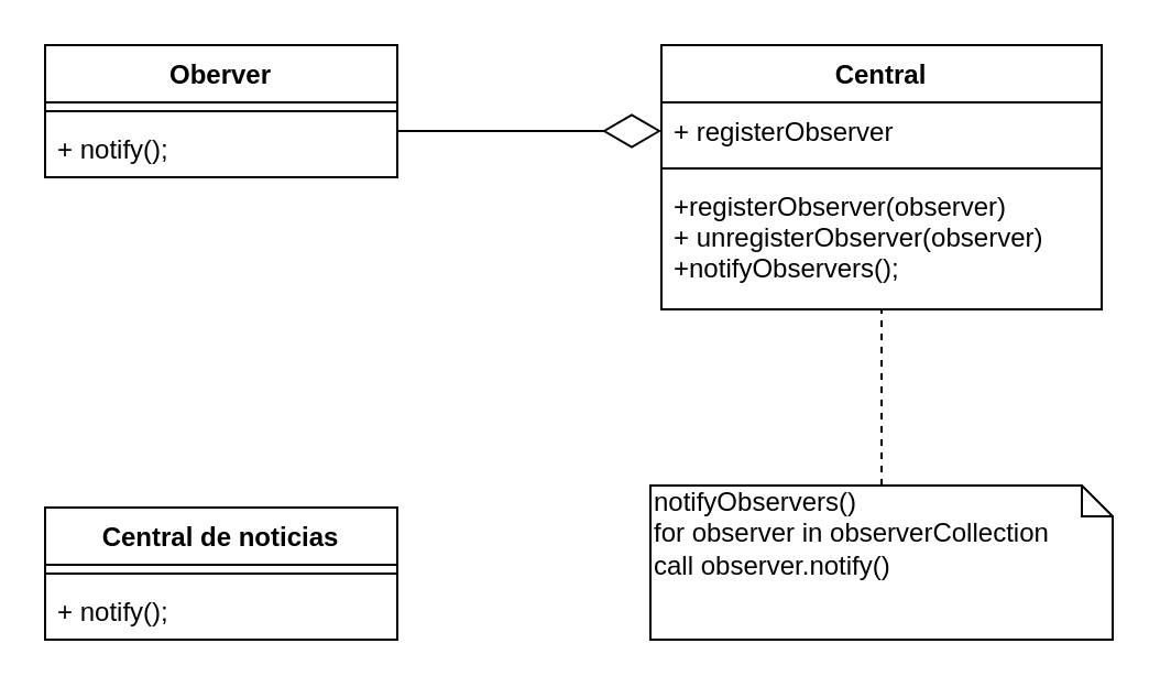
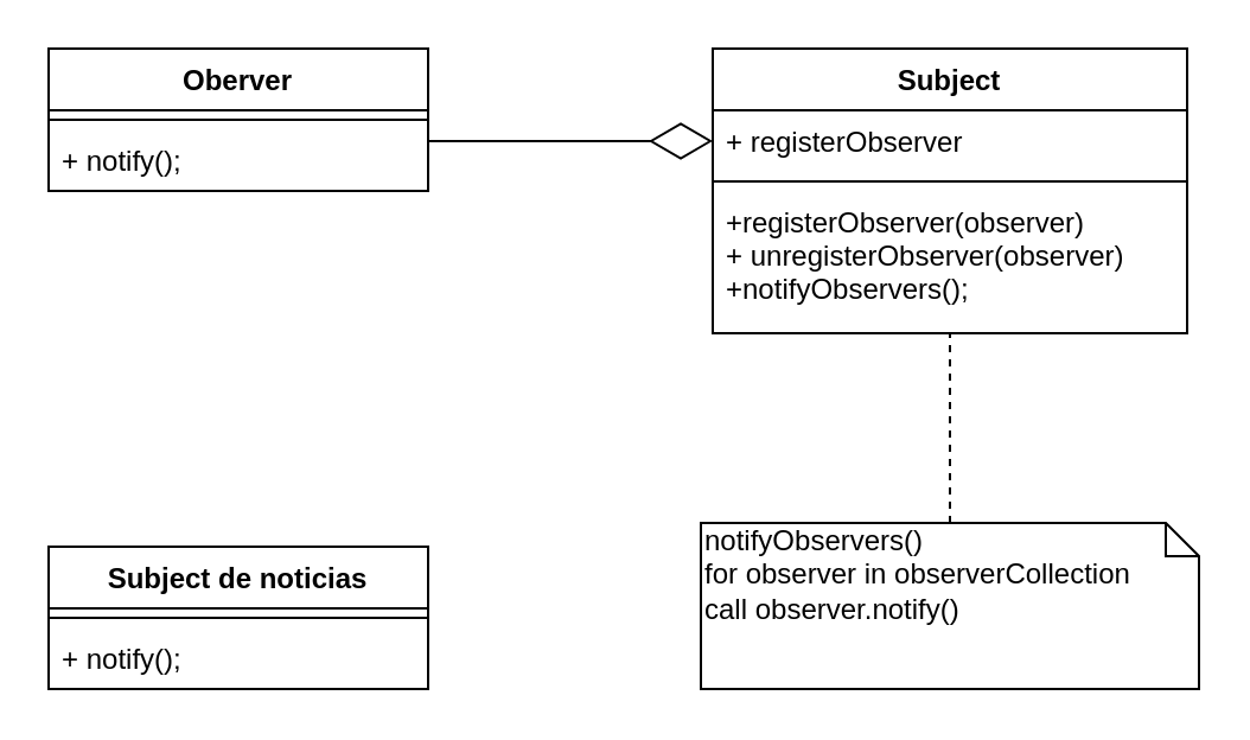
  <mxCell id="0" />
  <mxCell id="1" parent="0" />
- <mxCell id="2" value="Central" style="swimlane;fontStyle=1;align=center;verticalAlign=top;childLayout=stackLayout;horizontal=1;startSize=26;horizontalStack=0;resizeParent=1;resizeParentMax=0;resizeLast=0;collapsible=1;marginBottom=0;" vertex="1" parent="1"><mxGeometry x="300" y="20" width="200" height="120" as="geometry" /></mxCell>
+ <mxCell id="2" value="Subject" style="swimlane;fontStyle=1;align=center;verticalAlign=top;childLayout=stackLayout;horizontal=1;startSize=26;horizontalStack=0;resizeParent=1;resizeParentMax=0;resizeLast=0;collapsible=1;marginBottom=0;" vertex="1" parent="1"><mxGeometry x="300" y="20" width="200" height="120" as="geometry" /></mxCell>
  <mxCell id="3" value="+ registerObserver" style="text;strokeColor=none;fillColor=none;align=left;verticalAlign=top;spacingLeft=4;spacingRight=4;overflow=hidden;rotatable=0;points=[[0,0.5],[1,0.5]];portConstraint=eastwest;" vertex="1" parent="2"><mxGeometry y="26" width="200" height="26" as="geometry" /></mxCell>
  <mxCell id="4" value="" style="line;strokeWidth=1;fillColor=none;align=left;verticalAlign=middle;spacingTop=-1;spacingLeft=3;spacingRight=3;rotatable=0;labelPosition=right;points=[];portConstraint=eastwest;" vertex="1" parent="2"><mxGeometry y="52" width="200" height="8" as="geometry" /></mxCell>
  <mxCell id="5" value="+registerObserver(observer)&#10;+ unregisterObserver(observer)&#10;+notifyObservers();&#10;" style="text;strokeColor=none;fillColor=none;align=left;verticalAlign=top;spacingLeft=4;spacingRight=4;overflow=hidden;rotatable=0;points=[[0,0.5],[1,0.5]];portConstraint=eastwest;" vertex="1" parent="2"><mxGeometry y="60" width="200" height="60" as="geometry" /></mxCell>
  <mxCell id="6" value="Oberver" style="swimlane;fontStyle=1;align=center;verticalAlign=top;childLayout=stackLayout;horizontal=1;startSize=26;horizontalStack=0;resizeParent=1;resizeParentMax=0;resizeLast=0;collapsible=1;marginBottom=0;" vertex="1" parent="1"><mxGeometry x="20" y="20" width="160" height="60" as="geometry" /></mxCell>
  <mxCell id="7" value="" style="line;strokeWidth=1;fillColor=none;align=left;verticalAlign=middle;spacingTop=-1;spacingLeft=3;spacingRight=3;rotatable=0;labelPosition=right;points=[];portConstraint=eastwest;" vertex="1" parent="6"><mxGeometry y="26" width="160" height="8" as="geometry" /></mxCell>
  <mxCell id="8" value="+ notify();" style="text;strokeColor=none;fillColor=none;align=left;verticalAlign=top;spacingLeft=4;spacingRight=4;overflow=hidden;rotatable=0;points=[[0,0.5],[1,0.5]];portConstraint=eastwest;" vertex="1" parent="6"><mxGeometry y="34" width="160" height="26" as="geometry" /></mxCell>
  <mxCell id="9" value="" style="endArrow=diamondThin;endFill=0;endSize=24;html=1;entryX=0;entryY=0.5;entryDx=0;entryDy=0;exitX=1;exitY=0.192;exitDx=0;exitDy=0;exitPerimeter=0;" edge="1" parent="1" source="8" target="3"><mxGeometry width="160" relative="1" as="geometry"><mxPoint x="120" y="200" as="sourcePoint" /><mxPoint x="280" y="200" as="targetPoint" /></mxGeometry></mxCell>
- <mxCell id="10" value="Central de noticias" style="swimlane;fontStyle=1;align=center;verticalAlign=top;childLayout=stackLayout;horizontal=1;startSize=26;horizontalStack=0;resizeParent=1;resizeParentMax=0;resizeLast=0;collapsible=1;marginBottom=0;" vertex="1" parent="1"><mxGeometry x="20" y="230" width="160" height="60" as="geometry" /></mxCell>
+ <mxCell id="10" value="Subject de noticias" style="swimlane;fontStyle=1;align=center;verticalAlign=top;childLayout=stackLayout;horizontal=1;startSize=26;horizontalStack=0;resizeParent=1;resizeParentMax=0;resizeLast=0;collapsible=1;marginBottom=0;" vertex="1" parent="1"><mxGeometry x="20" y="230" width="160" height="60" as="geometry" /></mxCell>
  <mxCell id="11" value="" style="line;strokeWidth=1;fillColor=none;align=left;verticalAlign=middle;spacingTop=-1;spacingLeft=3;spacingRight=3;rotatable=0;labelPosition=right;points=[];portConstraint=eastwest;" vertex="1" parent="10"><mxGeometry y="26" width="160" height="8" as="geometry" /></mxCell>
  <mxCell id="12" value="+ notify();" style="text;strokeColor=none;fillColor=none;align=left;verticalAlign=top;spacingLeft=4;spacingRight=4;overflow=hidden;rotatable=0;points=[[0,0.5],[1,0.5]];portConstraint=eastwest;" vertex="1" parent="10"><mxGeometry y="34" width="160" height="26" as="geometry" /></mxCell>
  <mxCell id="13" style="edgeStyle=orthogonalEdgeStyle;rounded=0;orthogonalLoop=1;jettySize=auto;html=1;entryX=0.5;entryY=1;entryDx=0;entryDy=0;endArrow=none;endFill=0;dashed=1;" edge="1" parent="1" source="14" target="2"><mxGeometry relative="1" as="geometry" /></mxCell>
  <mxCell id="14" value="&lt;div&gt;notifyObservers()&lt;/div&gt;&lt;div&gt;for observer in observerCollection &lt;br&gt;&lt;/div&gt;&lt;div&gt;call observer.notify()&lt;br&gt;&lt;/div&gt;" style="shape=note;whiteSpace=wrap;html=1;size=14;verticalAlign=top;align=left;spacingTop=-6;" vertex="1" parent="1"><mxGeometry x="295" y="220" width="210" height="70" as="geometry" /></mxCell>
